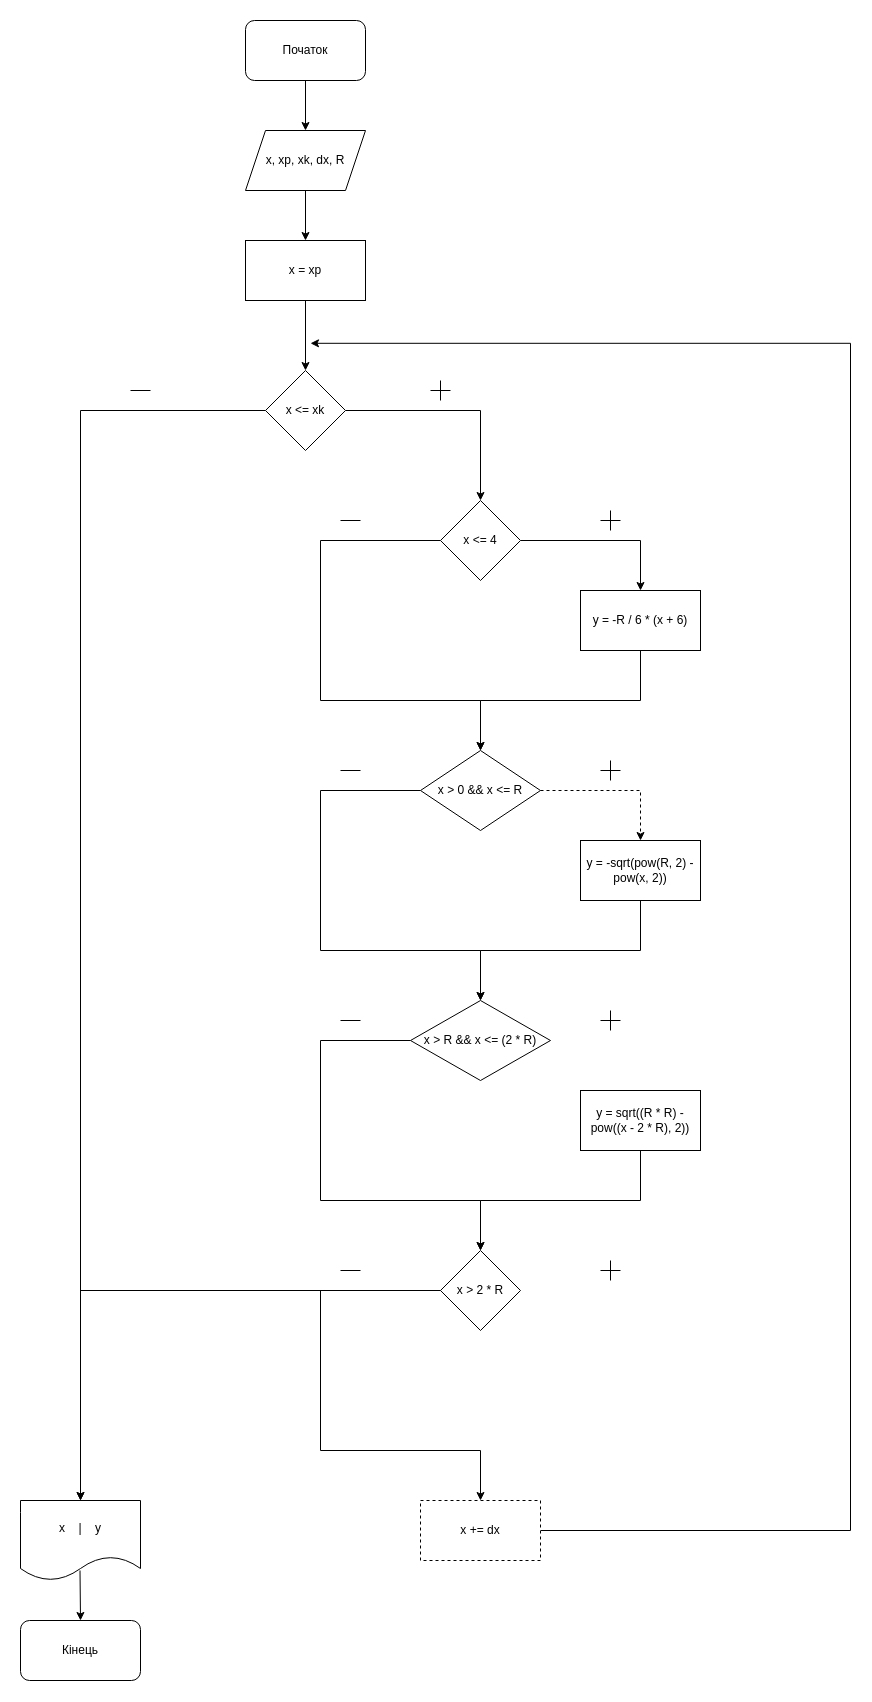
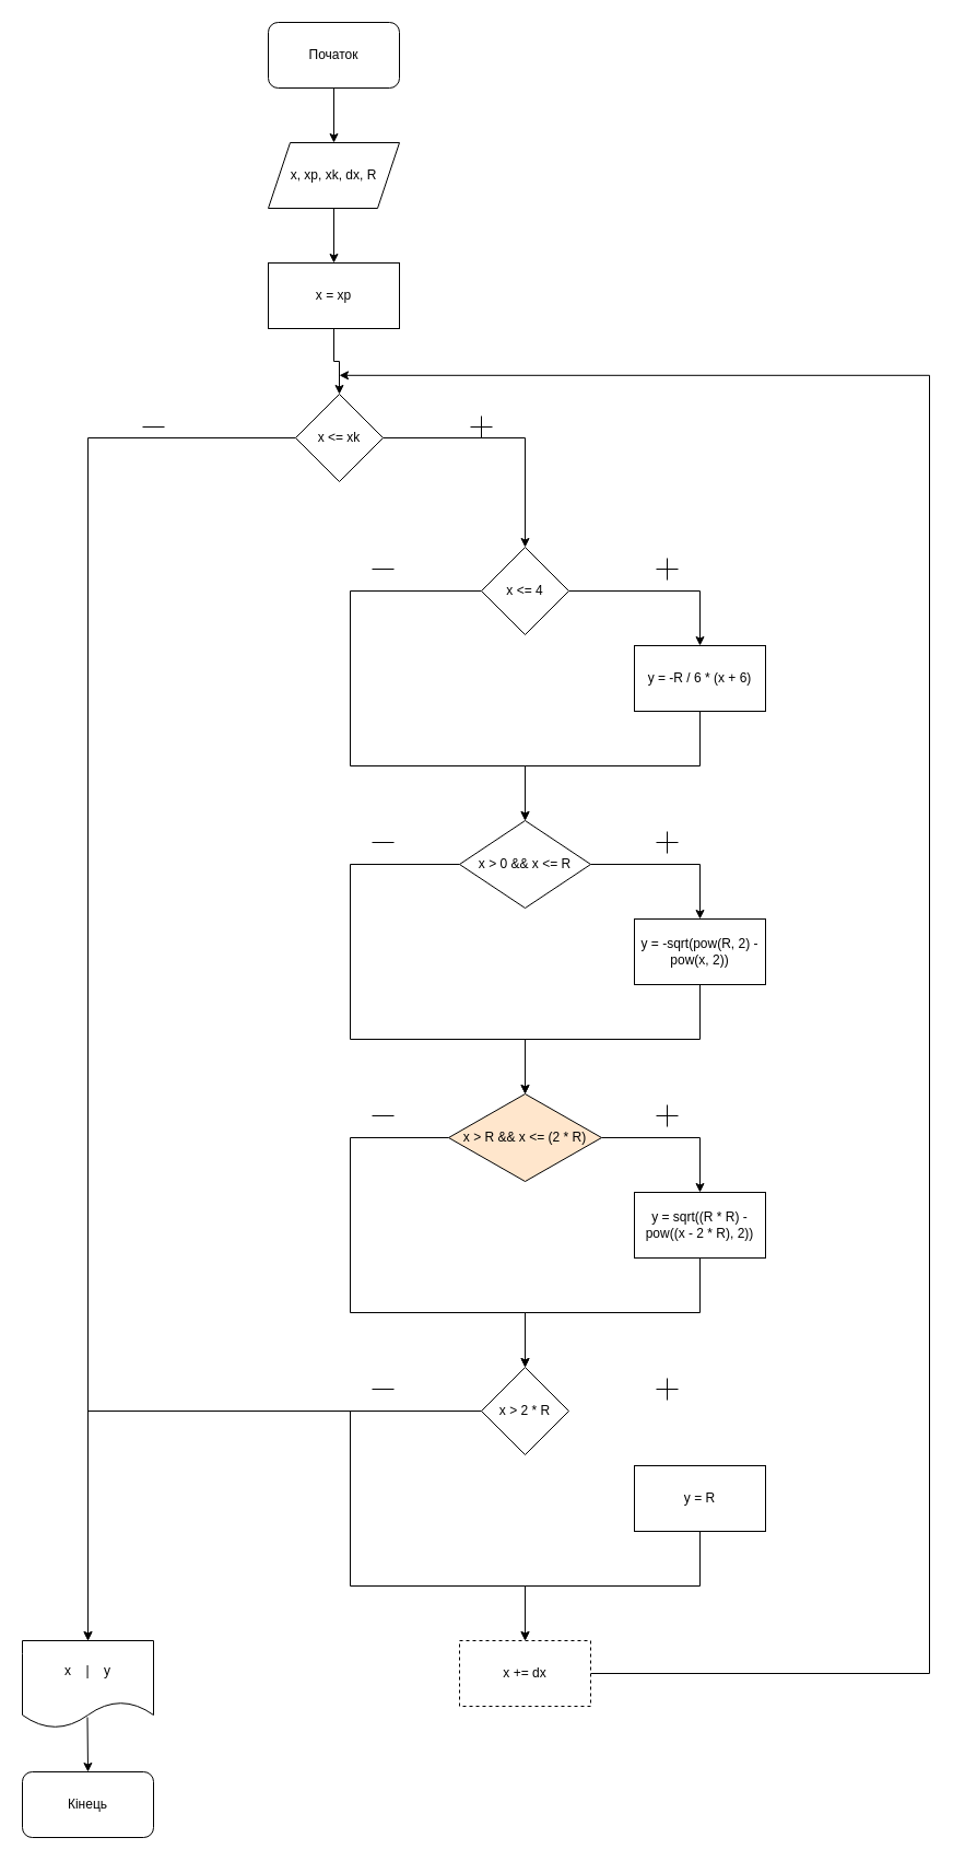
  <mxCell id="0" />
  <mxCell id="1" parent="0" />
  <mxCell id="2" style="edgeStyle=orthogonalEdgeStyle;rounded=0;orthogonalLoop=1;jettySize=auto;html=1;exitX=0.5;exitY=1;exitDx=0;exitDy=0;entryX=0.5;entryY=0;entryDx=0;entryDy=0;" edge="1" parent="1" source="3" target="5"><mxGeometry relative="1" as="geometry" /></mxCell>
  <mxCell id="3" value="Початок" style="rounded=1;whiteSpace=wrap;html=1;" vertex="1" parent="1"><mxGeometry x="245" width="120" height="60" as="geometry" y="20" /></mxCell>
  <mxCell id="4" value="" style="edgeStyle=orthogonalEdgeStyle;rounded=0;orthogonalLoop=1;jettySize=auto;html=1;" edge="1" parent="1" source="5" target="7"><mxGeometry relative="1" as="geometry" /></mxCell>
  <mxCell id="5" value="x, xp, xk, dx, R" style="shape=parallelogram;perimeter=parallelogramPerimeter;whiteSpace=wrap;html=1;fixedSize=1;" vertex="1" parent="1"><mxGeometry x="245" y="130" width="120" height="60" as="geometry" /></mxCell>
  <mxCell id="6" value="" style="edgeStyle=orthogonalEdgeStyle;rounded=0;orthogonalLoop=1;jettySize=auto;html=1;" edge="1" parent="1" source="7" target="10"><mxGeometry relative="1" as="geometry" /></mxCell>
  <mxCell id="7" value="x = xp" style="whiteSpace=wrap;html=1;" vertex="1" parent="1"><mxGeometry x="245" y="240" width="120" height="60" as="geometry" /></mxCell>
  <mxCell id="8" value="" style="edgeStyle=orthogonalEdgeStyle;rounded=0;orthogonalLoop=1;jettySize=auto;html=1;" edge="1" parent="1" source="10" target="13"><mxGeometry relative="1" as="geometry" /></mxCell>
  <mxCell id="9" style="edgeStyle=orthogonalEdgeStyle;rounded=0;orthogonalLoop=1;jettySize=auto;html=1;exitX=0;exitY=0.5;exitDx=0;exitDy=0;" edge="1" parent="1" source="10" target="47"><mxGeometry relative="1" as="geometry"><mxPoint x="80" y="1540" as="targetPoint" /></mxGeometry></mxCell>
- <mxCell id="10" value="x &lt;= xk" style="rhombus;whiteSpace=wrap;html=1;" vertex="1" parent="1"><mxGeometry x="265" y="370" width="80" height="80" as="geometry" /></mxCell>
+ <mxCell id="10" value="x &lt;= xk" style="rhombus;whiteSpace=wrap;html=1;" vertex="1" parent="1"><mxGeometry x="270" y="360" width="80" height="80" as="geometry" /></mxCell>
  <mxCell id="11" value="" style="edgeStyle=orthogonalEdgeStyle;rounded=0;orthogonalLoop=1;jettySize=auto;html=1;" edge="1" parent="1" source="13" target="15"><mxGeometry relative="1" as="geometry" /></mxCell>
  <mxCell id="12" style="edgeStyle=orthogonalEdgeStyle;rounded=0;orthogonalLoop=1;jettySize=auto;html=1;exitX=0;exitY=0.5;exitDx=0;exitDy=0;entryX=0.5;entryY=0;entryDx=0;entryDy=0;" edge="1" parent="1" source="13" target="21"><mxGeometry relative="1" as="geometry"><mxPoint x="480" y="750" as="targetPoint" /><Array as="points"><mxPoint x="320" y="540" /><mxPoint x="320" y="700" /><mxPoint x="480" y="700" /></Array></mxGeometry></mxCell>
  <mxCell id="13" value="x &lt;= 4" style="rhombus;whiteSpace=wrap;html=1;" vertex="1" parent="1"><mxGeometry x="440" y="500" width="80" height="80" as="geometry" /></mxCell>
  <mxCell id="14" value="" style="edgeStyle=orthogonalEdgeStyle;rounded=0;orthogonalLoop=1;jettySize=auto;html=1;entryX=0.5;entryY=0;entryDx=0;entryDy=0;" edge="1" parent="1" source="15" target="21"><mxGeometry relative="1" as="geometry"><mxPoint x="480" y="750" as="targetPoint" /><Array as="points"><mxPoint x="640" y="700" /><mxPoint x="480" y="700" /></Array></mxGeometry></mxCell>
  <mxCell id="15" value="y = -R / 6 * (x + 6)" style="whiteSpace=wrap;html=1;" vertex="1" parent="1"><mxGeometry x="580" y="590" width="120" height="60" as="geometry" /></mxCell>
  <mxCell id="16" value="" style="endArrow=none;html=1;" edge="1" parent="1"><mxGeometry width="50" height="50" relative="1" as="geometry"><mxPoint x="610" y="530" as="sourcePoint" /><mxPoint x="610" y="510" as="targetPoint" /></mxGeometry></mxCell>
  <mxCell id="17" value="" style="endArrow=none;html=1;" edge="1" parent="1"><mxGeometry width="50" height="50" relative="1" as="geometry"><mxPoint x="600" y="520" as="sourcePoint" /><mxPoint x="620" y="520" as="targetPoint" /></mxGeometry></mxCell>
  <mxCell id="18" value="" style="endArrow=none;html=1;" edge="1" parent="1"><mxGeometry width="50" height="50" relative="1" as="geometry"><mxPoint x="340" y="520" as="sourcePoint" /><mxPoint x="360" y="520" as="targetPoint" /></mxGeometry></mxCell>
- <mxCell id="19" value="" style="edgeStyle=orthogonalEdgeStyle;rounded=0;orthogonalLoop=1;jettySize=auto;html=1;dashed=1;" edge="1" source="21" target="23" parent="1"><mxGeometry relative="1" as="geometry" /></mxCell>
+ <mxCell id="19" value="" style="edgeStyle=orthogonalEdgeStyle;rounded=0;orthogonalLoop=1;jettySize=auto;html=1;" edge="1" source="21" target="23" parent="1"><mxGeometry relative="1" as="geometry" /></mxCell>
  <mxCell id="20" style="edgeStyle=orthogonalEdgeStyle;rounded=0;orthogonalLoop=1;jettySize=auto;html=1;exitX=0;exitY=0.5;exitDx=0;exitDy=0;entryX=0.5;entryY=0;entryDx=0;entryDy=0;" edge="1" source="21" parent="1" target="29"><mxGeometry relative="1" as="geometry"><mxPoint x="480" y="1000" as="targetPoint" /><Array as="points"><mxPoint x="320" y="790" /><mxPoint x="320" y="950" /><mxPoint x="480" y="950" /></Array></mxGeometry></mxCell>
  <mxCell id="21" value="x &gt; 0 &amp;&amp; x &lt;= R" style="rhombus;whiteSpace=wrap;html=1;" vertex="1" parent="1"><mxGeometry x="420" y="750" width="120" height="80" as="geometry" /></mxCell>
  <mxCell id="22" value="" style="edgeStyle=orthogonalEdgeStyle;rounded=0;orthogonalLoop=1;jettySize=auto;html=1;entryX=0.5;entryY=0;entryDx=0;entryDy=0;" edge="1" source="23" parent="1" target="29"><mxGeometry relative="1" as="geometry"><mxPoint x="480" y="1000" as="targetPoint" /><Array as="points"><mxPoint x="640" y="950" /><mxPoint x="480" y="950" /></Array></mxGeometry></mxCell>
  <mxCell id="23" value="y = -sqrt(pow(R, 2) - pow(x, 2))" style="whiteSpace=wrap;html=1;" vertex="1" parent="1"><mxGeometry x="580" y="840" width="120" height="60" as="geometry" /></mxCell>
  <mxCell id="24" value="" style="endArrow=none;html=1;" edge="1" parent="1"><mxGeometry width="50" height="50" relative="1" as="geometry"><mxPoint x="610" y="780" as="sourcePoint" /><mxPoint x="610" y="760" as="targetPoint" /></mxGeometry></mxCell>
  <mxCell id="25" value="" style="endArrow=none;html=1;" edge="1" parent="1"><mxGeometry width="50" height="50" relative="1" as="geometry"><mxPoint x="600" y="770" as="sourcePoint" /><mxPoint x="620" y="770" as="targetPoint" /></mxGeometry></mxCell>
  <mxCell id="26" value="" style="endArrow=none;html=1;" edge="1" parent="1"><mxGeometry width="50" height="50" relative="1" as="geometry"><mxPoint x="340" y="770" as="sourcePoint" /><mxPoint x="360" y="770" as="targetPoint" /></mxGeometry></mxCell>
+ <mxCell id="27" value="" style="edgeStyle=orthogonalEdgeStyle;rounded=0;orthogonalLoop=1;jettySize=auto;html=1;" edge="1" source="29" target="31" parent="1"><mxGeometry relative="1" as="geometry" /></mxCell>
  <mxCell id="28" style="edgeStyle=orthogonalEdgeStyle;rounded=0;orthogonalLoop=1;jettySize=auto;html=1;exitX=0;exitY=0.5;exitDx=0;exitDy=0;entryX=0.5;entryY=0;entryDx=0;entryDy=0;entryPerimeter=0;" edge="1" source="29" parent="1" target="37"><mxGeometry relative="1" as="geometry"><mxPoint x="480" y="1250" as="targetPoint" /><Array as="points"><mxPoint x="320" y="1040" /><mxPoint x="320" y="1200" /><mxPoint x="480" y="1200" /></Array></mxGeometry></mxCell>
- <mxCell id="29" value="x &gt; R &amp;&amp; x &lt;= (2 * R)" style="rhombus;whiteSpace=wrap;html=1;" vertex="1" parent="1"><mxGeometry x="410" y="1000" width="140" height="80" as="geometry" /></mxCell>
+ <mxCell id="29" value="x &gt; R &amp;&amp; x &lt;= (2 * R)" style="rhombus;whiteSpace=wrap;html=1;fillColor=#ffe6cc;" vertex="1" parent="1"><mxGeometry x="410" y="1000" width="140" height="80" as="geometry" /></mxCell>
  <mxCell id="30" value="" style="edgeStyle=orthogonalEdgeStyle;rounded=0;orthogonalLoop=1;jettySize=auto;html=1;entryX=0.5;entryY=0;entryDx=0;entryDy=0;" edge="1" source="31" parent="1" target="37"><mxGeometry relative="1" as="geometry"><mxPoint x="480" y="1250" as="targetPoint" /><Array as="points"><mxPoint x="640" y="1200" /><mxPoint x="480" y="1200" /></Array></mxGeometry></mxCell>
  <mxCell id="31" value="y = sqrt((R * R) - pow((x - 2 * R), 2))" style="whiteSpace=wrap;html=1;" vertex="1" parent="1"><mxGeometry x="580" y="1090" width="120" height="60" as="geometry" /></mxCell>
  <mxCell id="32" value="" style="endArrow=none;html=1;" edge="1" parent="1"><mxGeometry width="50" height="50" relative="1" as="geometry"><mxPoint x="610" y="1030" as="sourcePoint" /><mxPoint x="610" y="1010" as="targetPoint" /></mxGeometry></mxCell>
  <mxCell id="33" value="" style="endArrow=none;html=1;" edge="1" parent="1"><mxGeometry width="50" height="50" relative="1" as="geometry"><mxPoint x="600" y="1020" as="sourcePoint" /><mxPoint x="620" y="1020" as="targetPoint" /></mxGeometry></mxCell>
  <mxCell id="34" value="" style="endArrow=none;html=1;" edge="1" parent="1"><mxGeometry width="50" height="50" relative="1" as="geometry"><mxPoint x="340" y="1020" as="sourcePoint" /><mxPoint x="360" y="1020" as="targetPoint" /></mxGeometry></mxCell>
  <mxCell id="35" value="" style="edgeStyle=orthogonalEdgeStyle;rounded=0;orthogonalLoop=1;jettySize=auto;html=1;" edge="1" source="37" target="47" parent="1"><mxGeometry relative="1" as="geometry" /></mxCell>
  <mxCell id="36" style="edgeStyle=orthogonalEdgeStyle;rounded=0;orthogonalLoop=1;jettySize=auto;html=1;exitX=0;exitY=0.5;exitDx=0;exitDy=0;entryX=0.5;entryY=0;entryDx=0;entryDy=0;" edge="1" source="37" parent="1" target="44"><mxGeometry relative="1" as="geometry"><mxPoint x="480" y="1500" as="targetPoint" /><Array as="points"><mxPoint x="320" y="1290" /><mxPoint x="320" y="1450" /><mxPoint x="480" y="1450" /></Array></mxGeometry></mxCell>
  <mxCell id="37" value="x &gt; 2 * R" style="rhombus;whiteSpace=wrap;html=1;" vertex="1" parent="1"><mxGeometry x="440" y="1250" width="80" height="80" as="geometry" /></mxCell>
+ <mxCell id="38" value="" style="edgeStyle=orthogonalEdgeStyle;rounded=0;orthogonalLoop=1;jettySize=auto;html=1;entryX=0.5;entryY=0;entryDx=0;entryDy=0;" edge="1" source="39" parent="1" target="44"><mxGeometry relative="1" as="geometry"><mxPoint x="480" y="1500" as="targetPoint" /><Array as="points"><mxPoint x="640" y="1450" /><mxPoint x="480" y="1450" /></Array></mxGeometry></mxCell>
+ <mxCell id="39" value="y = R" style="whiteSpace=wrap;html=1;" vertex="1" parent="1"><mxGeometry x="580" y="1340" width="120" height="60" as="geometry" /></mxCell>
  <mxCell id="40" value="" style="endArrow=none;html=1;" edge="1" parent="1"><mxGeometry width="50" height="50" relative="1" as="geometry"><mxPoint x="610" y="1280" as="sourcePoint" /><mxPoint x="610" y="1260" as="targetPoint" /></mxGeometry></mxCell>
  <mxCell id="41" value="" style="endArrow=none;html=1;" edge="1" parent="1"><mxGeometry width="50" height="50" relative="1" as="geometry"><mxPoint x="600" y="1270" as="sourcePoint" /><mxPoint x="620" y="1270" as="targetPoint" /></mxGeometry></mxCell>
  <mxCell id="42" value="" style="endArrow=none;html=1;" edge="1" parent="1"><mxGeometry width="50" height="50" relative="1" as="geometry"><mxPoint x="340" y="1270" as="sourcePoint" /><mxPoint x="360" y="1270" as="targetPoint" /></mxGeometry></mxCell>
  <mxCell id="43" style="edgeStyle=orthogonalEdgeStyle;rounded=0;orthogonalLoop=1;jettySize=auto;html=1;exitX=1;exitY=0.5;exitDx=0;exitDy=0;" edge="1" parent="1" source="44"><mxGeometry relative="1" as="geometry"><mxPoint x="310" y="342.8" as="targetPoint" /><Array as="points"><mxPoint x="850" y="1530" /><mxPoint x="850" y="343" /></Array></mxGeometry></mxCell>
  <mxCell id="44" value="x += dx" style="whiteSpace=wrap;html=1;dashed=1;" vertex="1" parent="1"><mxGeometry x="420" y="1500" width="120" height="60" as="geometry" /></mxCell>
  <mxCell id="45" value="" style="endArrow=none;html=1;" edge="1" parent="1"><mxGeometry width="50" height="50" relative="1" as="geometry"><mxPoint x="440" y="400" as="sourcePoint" /><mxPoint x="440" y="380" as="targetPoint" /></mxGeometry></mxCell>
  <mxCell id="46" value="" style="endArrow=none;html=1;" edge="1" parent="1"><mxGeometry width="50" height="50" relative="1" as="geometry"><mxPoint x="430" y="390" as="sourcePoint" /><mxPoint x="450" y="390" as="targetPoint" /></mxGeometry></mxCell>
  <mxCell id="47" value="x&amp;nbsp; &amp;nbsp; |&amp;nbsp; &amp;nbsp; y" style="shape=document;whiteSpace=wrap;html=1;boundedLbl=1;" vertex="1" parent="1"><mxGeometry x="20" y="1500" width="120" height="80" as="geometry" /></mxCell>
  <mxCell id="48" value="" style="endArrow=none;html=1;" edge="1" parent="1"><mxGeometry width="50" height="50" relative="1" as="geometry"><mxPoint x="130" y="390" as="sourcePoint" /><mxPoint x="150" y="390" as="targetPoint" /></mxGeometry></mxCell>
  <mxCell id="49" value="" style="endArrow=classic;html=1;entryX=0.5;entryY=0;entryDx=0;entryDy=0;" edge="1" parent="1" target="50"><mxGeometry width="50" height="50" relative="1" as="geometry"><mxPoint x="79.5" y="1570" as="sourcePoint" /><mxPoint x="79.5" y="1620" as="targetPoint" /></mxGeometry></mxCell>
  <mxCell id="50" value="Кінець" style="rounded=1;whiteSpace=wrap;html=1;" vertex="1" parent="1"><mxGeometry x="20" y="1620" width="120" height="60" as="geometry" /></mxCell>
